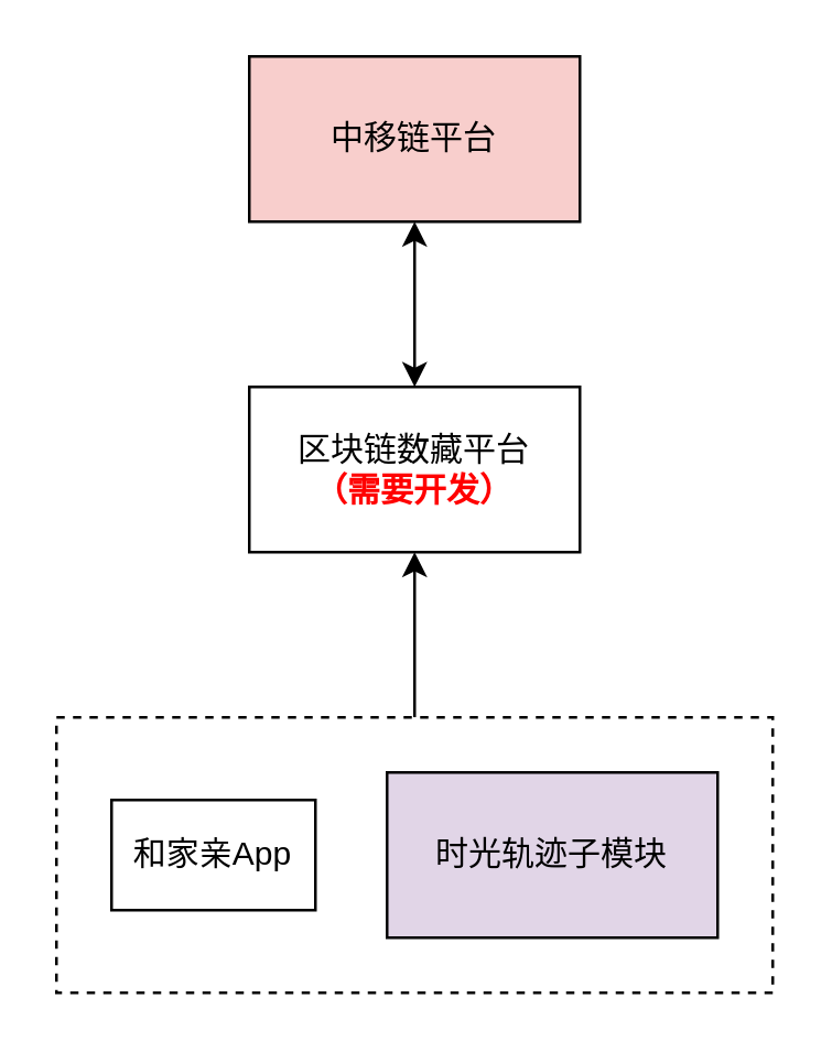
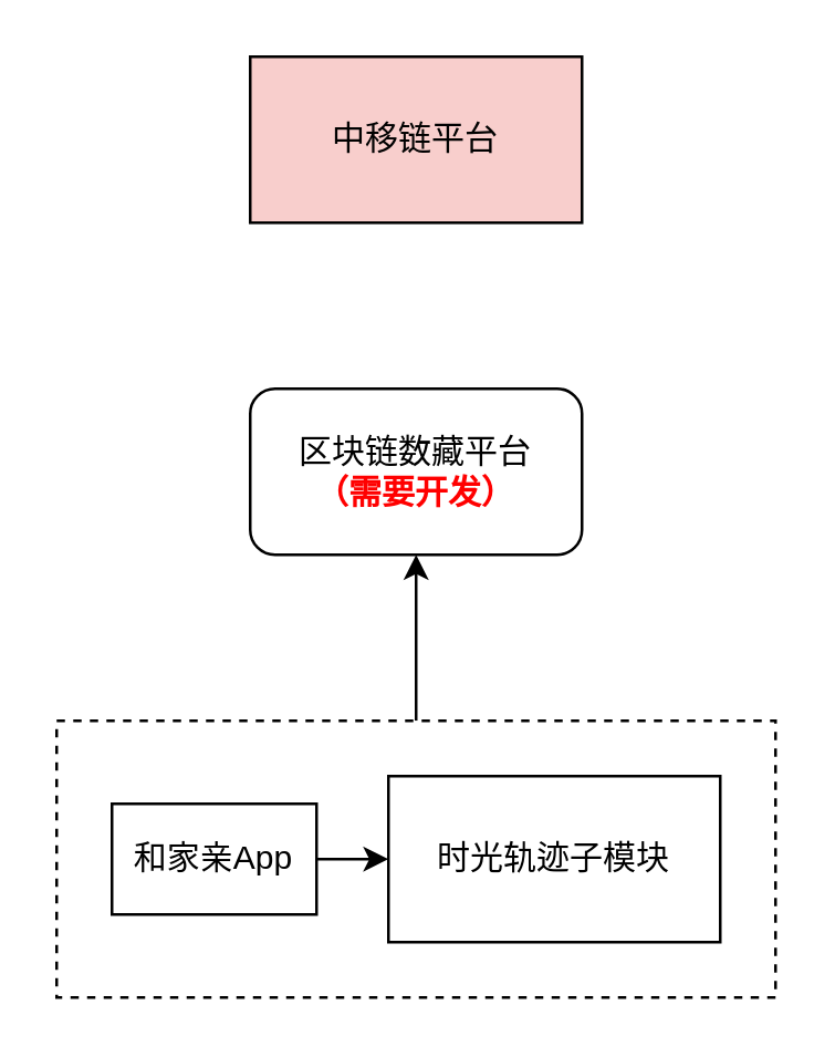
  <mxCell id="0" />
  <mxCell id="1" parent="0" />
  <mxCell id="2" style="edgeStyle=orthogonalEdgeStyle;rounded=0;orthogonalLoop=1;jettySize=auto;html=1;exitX=0.5;exitY=0;exitDx=0;exitDy=0;entryX=0.5;entryY=1;entryDx=0;entryDy=0;fontColor=#000000;" edge="1" parent="1" source="3" target="6"><mxGeometry relative="1" as="geometry" /></mxCell>
  <mxCell id="3" value="" style="rounded=0;whiteSpace=wrap;html=1;fontColor=#000000;dashed=1;" vertex="1" parent="1"><mxGeometry x="20" y="260" width="260" height="100" as="geometry" /></mxCell>
+ <mxCell id="4" style="edgeStyle=orthogonalEdgeStyle;rounded=0;orthogonalLoop=1;jettySize=auto;html=1;exitX=1;exitY=0.5;exitDx=0;exitDy=0;entryX=0;entryY=0.5;entryDx=0;entryDy=0;fontColor=#FF0000;" edge="1" parent="1" source="5" target="8"><mxGeometry relative="1" as="geometry" /></mxCell>
  <mxCell id="5" value="和家亲App" style="rounded=0;whiteSpace=wrap;html=1;" vertex="1" parent="1"><mxGeometry x="40" y="290" width="74" height="40" as="geometry" /></mxCell>
- <mxCell id="6" value="区块链数藏平台&lt;br&gt;&lt;b&gt;&lt;font color=&quot;#ff0000&quot;&gt;（需要开发）&lt;/font&gt;&lt;/b&gt;" style="rounded=0;whiteSpace=wrap;html=1;" vertex="1" parent="1"><mxGeometry x="90" y="140" width="120" height="60" as="geometry" /></mxCell>
+ <mxCell id="6" value="区块链数藏平台&lt;br&gt;&lt;b&gt;&lt;font color=&quot;#ff0000&quot;&gt;（需要开发）&lt;/font&gt;&lt;/b&gt;" style="whiteSpace=wrap;html=1;rounded=1;" vertex="1" parent="1"><mxGeometry x="90" y="140" width="120" height="60" as="geometry" /></mxCell>
  <mxCell id="7" value="中移链平台" style="rounded=0;whiteSpace=wrap;html=1;fillColor=#f8cecc;" vertex="1" parent="1"><mxGeometry x="90" y="20" width="120" height="60" as="geometry" /></mxCell>
- <mxCell id="8" value="&lt;font color=&quot;#000000&quot;&gt;时光轨迹子模块&lt;/font&gt;" style="rounded=0;whiteSpace=wrap;html=1;fontColor=#FF0000;fillColor=#e1d5e7;" vertex="1" parent="1"><mxGeometry x="140" y="280" width="120" height="60" as="geometry" /></mxCell>
- <mxCell id="9" value="" style="endArrow=classic;startArrow=classic;html=1;rounded=0;fontColor=#000000;entryX=0.5;entryY=1;entryDx=0;entryDy=0;exitX=0.5;exitY=0;exitDx=0;exitDy=0;" edge="1" parent="1" source="6" target="7"><mxGeometry width="50" height="50" relative="1" as="geometry"><mxPoint x="266" y="160" as="sourcePoint" /><mxPoint x="316" y="110" as="targetPoint" /></mxGeometry></mxCell>
+ <mxCell id="8" value="&lt;font color=&quot;#000000&quot;&gt;时光轨迹子模块&lt;/font&gt;" style="rounded=0;whiteSpace=wrap;html=1;fontColor=#FF0000;" vertex="1" parent="1"><mxGeometry x="140" y="280" width="120" height="60" as="geometry" /></mxCell>
